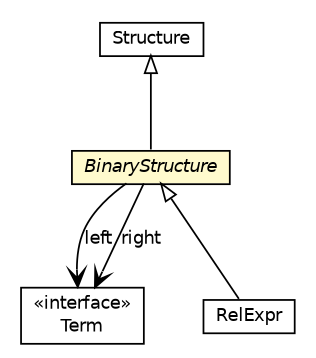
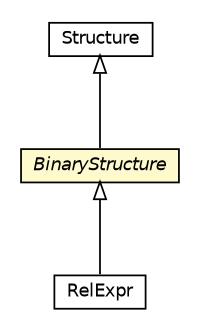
  digraph {
    nodesep=0.25
    ranksep=0.5
    node [fontcolor=black fontname=Helvetica fontsize=10.0 shape=plaintext]
    edge [fontname=Helvetica fontsize=10 headport=p labelfontname=Helvetica labelfontsize=10 tailport=p]
-   n1 [label=<<table title="jason.asSyntax.Term" border="0" cellborder="1" cellspacing="0" cellpadding="2" port="p" href="./Term.html"> 		<tr><td><table border="0" cellspacing="0" cellpadding="1"> <tr><td align="center" balign="center"> &#171;interface&#187; </td></tr> <tr><td align="center" balign="center"> Term </td></tr> 		</table></td></tr> 		</table>>]
    n2 [label=<<table title="jason.asSyntax.Structure" border="0" cellborder="1" cellspacing="0" cellpadding="2" port="p" href="./Structure.html"> 		<tr><td><table border="0" cellspacing="0" cellpadding="1"> <tr><td align="center" balign="center"> Structure </td></tr> 		</table></td></tr> 		</table>>]
    n3 [label=<<table title="jason.asSyntax.BinaryStructure" border="0" cellborder="1" cellspacing="0" cellpadding="2" port="p" bgcolor="lemonChiffon" href="./BinaryStructure.html"> 		<tr><td><table border="0" cellspacing="0" cellpadding="1"> <tr><td align="center" balign="center"><font face="Helvetica-Oblique"> BinaryStructure </font></td></tr> 		</table></td></tr> 		</table>>]
    n4 [label=<<table title="jason.asSyntax.RelExpr" border="0" cellborder="1" cellspacing="0" cellpadding="2" port="p" href="./RelExpr.html"> 		<tr><td><table border="0" cellspacing="0" cellpadding="1"> <tr><td align="center" balign="center"> RelExpr </td></tr> 		</table></td></tr> 		</table>>]
    n2 -> n3 [arrowtail=empty dir=back]
-   n3 -> n1 [arrowhead=open color=black fontcolor=black fontsize=10.0 label=left]
-   n3 -> n1 [arrowhead=open color=black fontcolor=black fontsize=10.0 label=right]
    n3 -> n4 [arrowtail=empty dir=back]
  }
